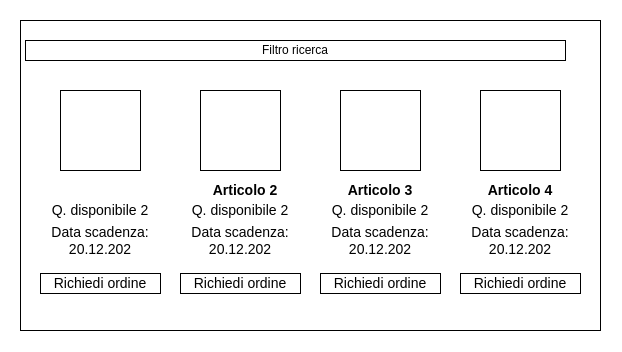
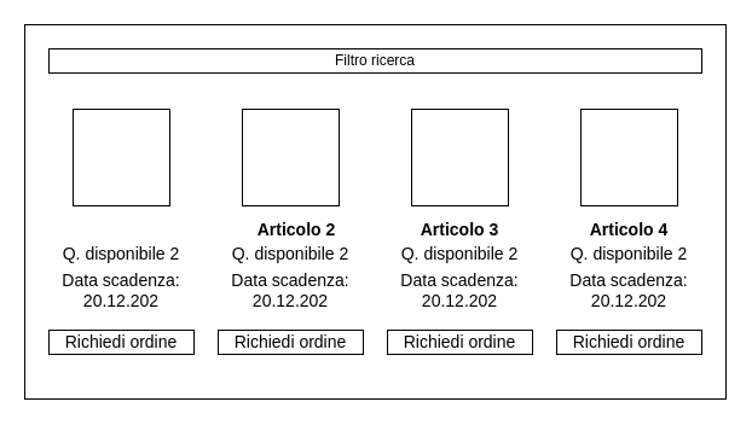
  <mxCell id="0" />
  <mxCell id="1" parent="0" />
  <mxCell id="2" value="" style="rounded=0;whiteSpace=wrap;html=1;" parent="1" vertex="1"><mxGeometry x="20" y="20" width="580" height="310" as="geometry" /></mxCell>
  <mxCell id="3" value="" style="whiteSpace=wrap;html=1;aspect=fixed;fontSize=14;" parent="1" vertex="1"><mxGeometry x="60" y="90" width="80" height="80" as="geometry" /></mxCell>
  <mxCell id="4" value="" style="whiteSpace=wrap;html=1;aspect=fixed;fontSize=14;" parent="1" vertex="1"><mxGeometry x="200" y="90" width="80" height="80" as="geometry" /></mxCell>
  <mxCell id="5" value="" style="whiteSpace=wrap;html=1;aspect=fixed;fontSize=14;" parent="1" vertex="1"><mxGeometry x="340" y="90" width="80" height="80" as="geometry" /></mxCell>
  <mxCell id="6" value="" style="whiteSpace=wrap;html=1;aspect=fixed;fontSize=14;" parent="1" vertex="1"><mxGeometry x="480" y="90" width="80" height="80" as="geometry" /></mxCell>
  <mxCell id="7" value="Q. disponibile 2" style="text;html=1;strokeColor=none;fillColor=none;align=center;verticalAlign=middle;whiteSpace=wrap;rounded=0;fontSize=14;" parent="1" vertex="1"><mxGeometry x="40" y="200" width="120" height="20" as="geometry" /></mxCell>
  <mxCell id="8" value="Q. disponibile 2" style="text;html=1;strokeColor=none;fillColor=none;align=center;verticalAlign=middle;whiteSpace=wrap;rounded=0;fontSize=14;" parent="1" vertex="1"><mxGeometry x="180" y="200" width="120" height="20" as="geometry" /></mxCell>
  <mxCell id="9" value="Q. disponibile 2" style="text;html=1;strokeColor=none;fillColor=none;align=center;verticalAlign=middle;whiteSpace=wrap;rounded=0;fontSize=14;" parent="1" vertex="1"><mxGeometry x="320" y="200" width="120" height="20" as="geometry" /></mxCell>
  <mxCell id="10" value="Q. disponibile 2" style="text;html=1;strokeColor=none;fillColor=none;align=center;verticalAlign=middle;whiteSpace=wrap;rounded=0;fontSize=14;" parent="1" vertex="1"><mxGeometry x="460" y="200" width="120" height="20" as="geometry" /></mxCell>
  <mxCell id="11" value="Data scadenza:&lt;br&gt;20.12.202" style="text;html=1;strokeColor=none;fillColor=none;align=center;verticalAlign=middle;whiteSpace=wrap;rounded=0;fontSize=14;" parent="1" vertex="1"><mxGeometry x="40" y="230" width="120" height="20" as="geometry" /></mxCell>
  <mxCell id="12" value="Data scadenza:&lt;br&gt;20.12.202" style="text;html=1;strokeColor=none;fillColor=none;align=center;verticalAlign=middle;whiteSpace=wrap;rounded=0;fontSize=14;" parent="1" vertex="1"><mxGeometry x="180" y="230" width="120" height="20" as="geometry" /></mxCell>
  <mxCell id="13" value="Data scadenza:&lt;br&gt;20.12.202" style="text;html=1;strokeColor=none;fillColor=none;align=center;verticalAlign=middle;whiteSpace=wrap;rounded=0;fontSize=14;" parent="1" vertex="1"><mxGeometry x="320" y="230" width="120" height="20" as="geometry" /></mxCell>
  <mxCell id="14" value="Data scadenza:&lt;br&gt;20.12.202" style="text;html=1;strokeColor=none;fillColor=none;align=center;verticalAlign=middle;whiteSpace=wrap;rounded=0;fontSize=14;" parent="1" vertex="1"><mxGeometry x="460" y="230" width="120" height="20" as="geometry" /></mxCell>
  <mxCell id="15" value="Articolo 2" style="text;html=1;strokeColor=none;fillColor=none;align=center;verticalAlign=middle;whiteSpace=wrap;rounded=0;fontSize=14;fontStyle=1" parent="1" vertex="1"><mxGeometry x="200" y="180" width="90" height="20" as="geometry" /></mxCell>
  <mxCell id="16" value="Articolo 3" style="text;html=1;strokeColor=none;fillColor=none;align=center;verticalAlign=middle;whiteSpace=wrap;rounded=0;fontSize=14;fontStyle=1" parent="1" vertex="1"><mxGeometry x="335" y="180" width="90" height="20" as="geometry" /></mxCell>
  <mxCell id="17" value="Articolo 4" style="text;html=1;strokeColor=none;fillColor=none;align=center;verticalAlign=middle;whiteSpace=wrap;rounded=0;fontSize=14;fontStyle=1" parent="1" vertex="1"><mxGeometry x="475" y="180" width="90" height="20" as="geometry" /></mxCell>
  <mxCell id="18" value="Richiedi ordine" style="rounded=0;whiteSpace=wrap;html=1;fontSize=14;" parent="1" vertex="1"><mxGeometry x="40" y="273" width="120" height="20" as="geometry" /></mxCell>
  <mxCell id="19" value="Richiedi ordine" style="rounded=0;whiteSpace=wrap;html=1;fontSize=14;" parent="1" vertex="1"><mxGeometry x="180" y="273" width="120" height="20" as="geometry" /></mxCell>
  <mxCell id="20" value="Richiedi ordine" style="rounded=0;whiteSpace=wrap;html=1;fontSize=14;" parent="1" vertex="1"><mxGeometry x="320" y="273" width="120" height="20" as="geometry" /></mxCell>
  <mxCell id="21" value="Richiedi ordine" style="rounded=0;whiteSpace=wrap;html=1;fontSize=14;" parent="1" vertex="1"><mxGeometry x="460" y="273" width="120" height="20" as="geometry" /></mxCell>
- <mxCell id="22" value="Filtro ricerca" style="rounded=0;whiteSpace=wrap;html=1;" vertex="1" parent="1"><mxGeometry x="25" y="40" width="540" height="20" as="geometry" /></mxCell>
+ <mxCell id="22" value="Filtro ricerca" style="rounded=0;whiteSpace=wrap;html=1;" vertex="1" parent="1"><mxGeometry x="40" y="40" width="540" height="20" as="geometry" /></mxCell>
